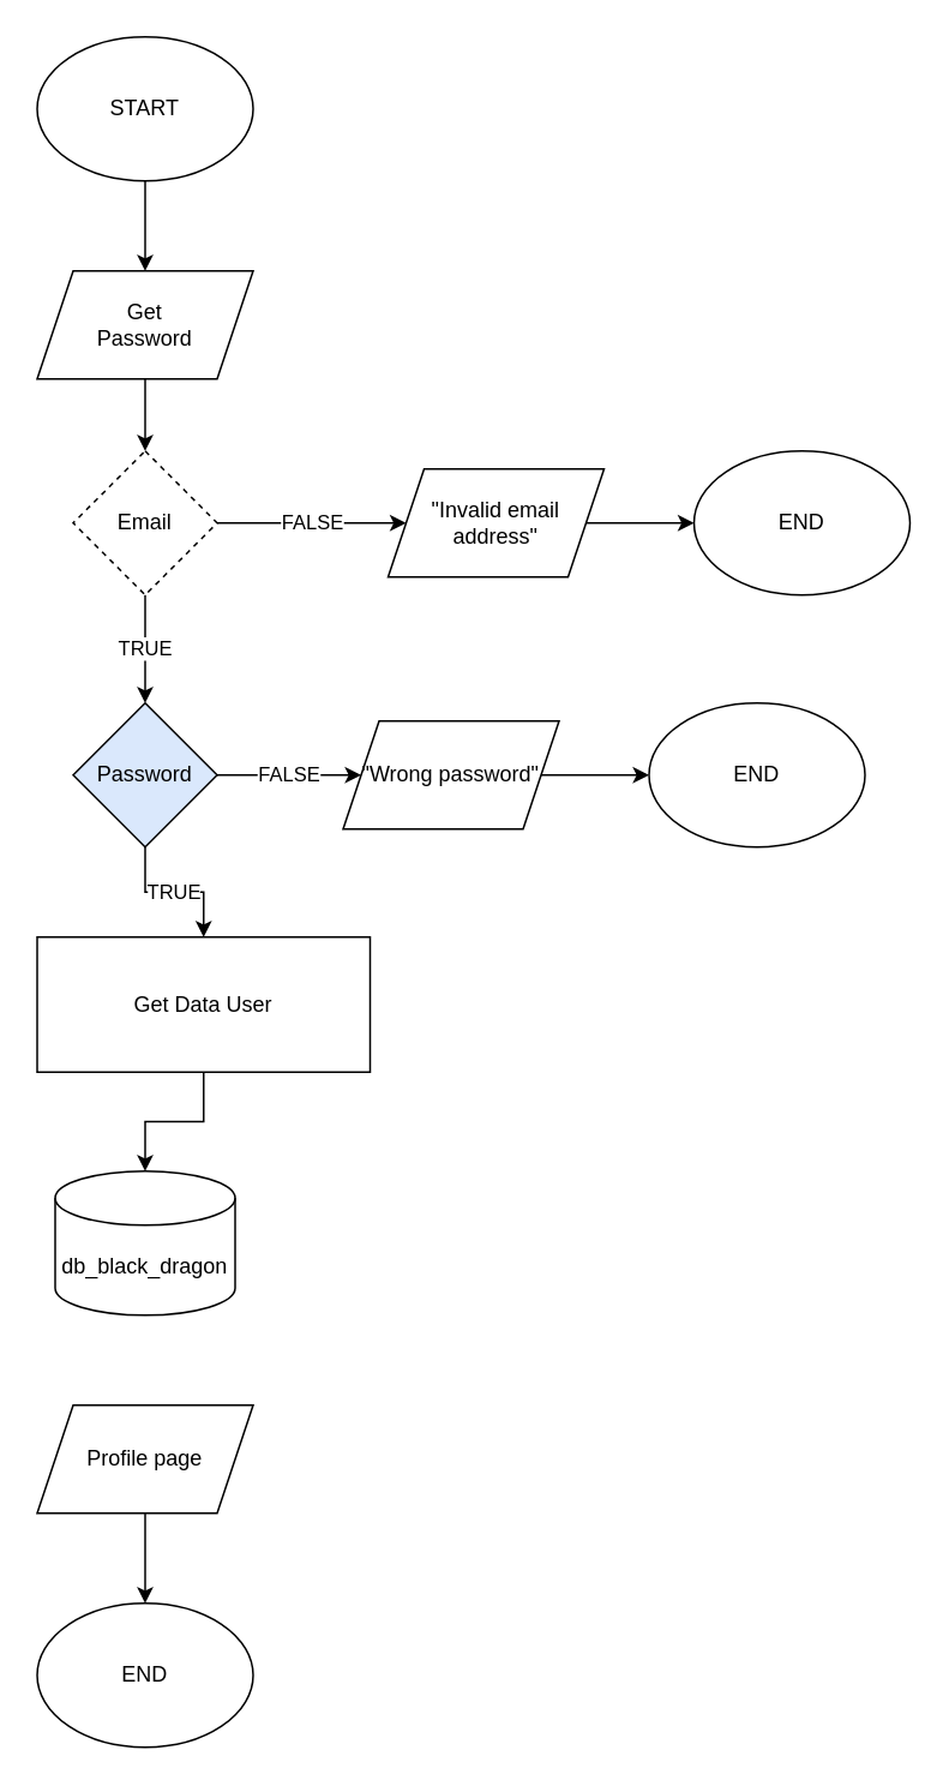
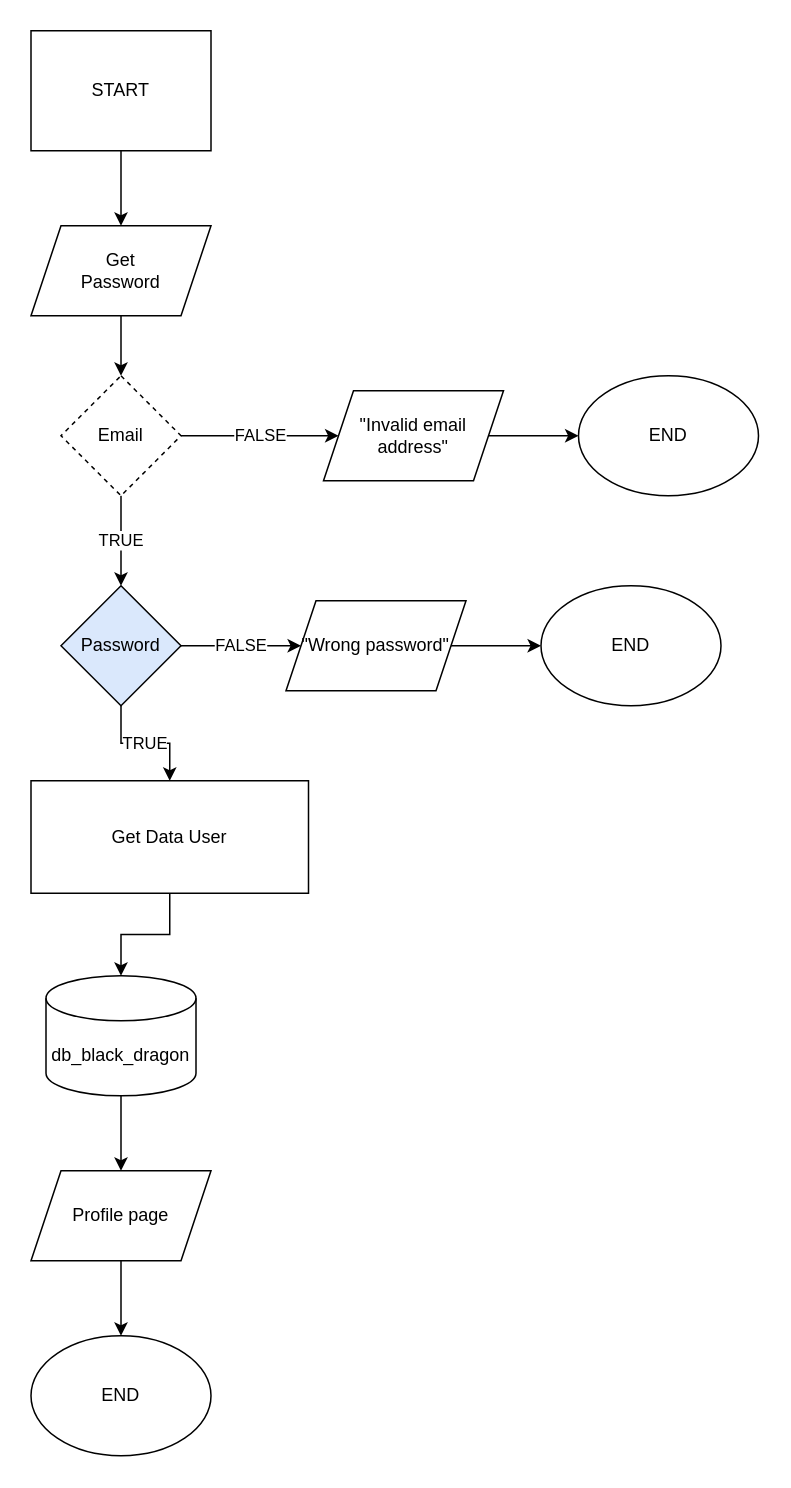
  <mxCell id="0" />
  <mxCell id="1" parent="0" />
  <mxCell id="2" value="" style="edgeStyle=orthogonalEdgeStyle;rounded=0;orthogonalLoop=1;jettySize=auto;html=1;" edge="1" parent="1" source="3" target="5"><mxGeometry relative="1" as="geometry" /></mxCell>
- <mxCell id="3" value="START" style="ellipse;whiteSpace=wrap;html=1;" vertex="1" parent="1"><mxGeometry x="20" y="20" width="120" height="80" as="geometry" /></mxCell>
+ <mxCell id="3" value="START" style="whiteSpace=wrap;html=1;rounded=0;" vertex="1" parent="1"><mxGeometry x="20" y="20" width="120" height="80" as="geometry" /></mxCell>
  <mxCell id="4" value="" style="edgeStyle=orthogonalEdgeStyle;rounded=0;orthogonalLoop=1;jettySize=auto;html=1;" edge="1" parent="1" source="5" target="8"><mxGeometry relative="1" as="geometry" /></mxCell>
  <mxCell id="5" value="Get&lt;br&gt;Password" style="shape=parallelogram;perimeter=parallelogramPerimeter;whiteSpace=wrap;html=1;fixedSize=1;" vertex="1" parent="1"><mxGeometry x="20" y="150" width="120" height="60" as="geometry" /></mxCell>
  <mxCell id="6" value="FALSE" style="edgeStyle=orthogonalEdgeStyle;rounded=0;orthogonalLoop=1;jettySize=auto;html=1;" edge="1" parent="1" source="8" target="10"><mxGeometry relative="1" as="geometry" /></mxCell>
  <mxCell id="7" value="TRUE" style="edgeStyle=orthogonalEdgeStyle;rounded=0;orthogonalLoop=1;jettySize=auto;html=1;" edge="1" parent="1" source="8" target="14"><mxGeometry relative="1" as="geometry" /></mxCell>
  <mxCell id="8" value="Email" style="rhombus;whiteSpace=wrap;html=1;dashed=1;" vertex="1" parent="1"><mxGeometry x="40" y="250" width="80" height="80" as="geometry" /></mxCell>
  <mxCell id="9" value="" style="edgeStyle=orthogonalEdgeStyle;rounded=0;orthogonalLoop=1;jettySize=auto;html=1;" edge="1" parent="1" source="10" target="11"><mxGeometry relative="1" as="geometry" /></mxCell>
  <mxCell id="10" value="&quot;Invalid email address&quot;" style="shape=parallelogram;perimeter=parallelogramPerimeter;whiteSpace=wrap;html=1;fixedSize=1;" vertex="1" parent="1"><mxGeometry x="215" y="260" width="120" height="60" as="geometry" /></mxCell>
  <mxCell id="11" value="END" style="ellipse;whiteSpace=wrap;html=1;" vertex="1" parent="1"><mxGeometry x="385" y="250" width="120" height="80" as="geometry" /></mxCell>
  <mxCell id="12" value="TRUE" style="edgeStyle=orthogonalEdgeStyle;rounded=0;orthogonalLoop=1;jettySize=auto;html=1;" edge="1" parent="1" source="14" target="16"><mxGeometry relative="1" as="geometry" /></mxCell>
  <mxCell id="13" value="FALSE" style="edgeStyle=orthogonalEdgeStyle;rounded=0;orthogonalLoop=1;jettySize=auto;html=1;" edge="1" parent="1" source="14" target="18"><mxGeometry relative="1" as="geometry" /></mxCell>
  <mxCell id="14" value="Password" style="rhombus;whiteSpace=wrap;html=1;fillColor=#dae8fc;" vertex="1" parent="1"><mxGeometry x="40" y="390" width="80" height="80" as="geometry" /></mxCell>
  <mxCell id="15" value="" style="edgeStyle=orthogonalEdgeStyle;rounded=0;orthogonalLoop=1;jettySize=auto;html=1;" edge="1" parent="1" source="16" target="21"><mxGeometry relative="1" as="geometry" /></mxCell>
  <mxCell id="16" value="Get Data User" style="rounded=0;whiteSpace=wrap;html=1;" vertex="1" parent="1"><mxGeometry x="20" y="520" width="185" height="75" as="geometry" /></mxCell>
  <mxCell id="17" value="" style="edgeStyle=orthogonalEdgeStyle;rounded=0;orthogonalLoop=1;jettySize=auto;html=1;" edge="1" parent="1" source="18" target="19"><mxGeometry relative="1" as="geometry" /></mxCell>
  <mxCell id="18" value="&quot;Wrong password&quot;" style="shape=parallelogram;perimeter=parallelogramPerimeter;whiteSpace=wrap;html=1;fixedSize=1;" vertex="1" parent="1"><mxGeometry x="190" y="400" width="120" height="60" as="geometry" /></mxCell>
  <mxCell id="19" value="END" style="ellipse;whiteSpace=wrap;html=1;" vertex="1" parent="1"><mxGeometry x="360" y="390" width="120" height="80" as="geometry" /></mxCell>
+ <mxCell id="20" value="" style="edgeStyle=orthogonalEdgeStyle;rounded=0;orthogonalLoop=1;jettySize=auto;html=1;" edge="1" parent="1" source="21" target="23"><mxGeometry relative="1" as="geometry" /></mxCell>
  <mxCell id="21" value="db_black_dragon" style="shape=cylinder3;whiteSpace=wrap;html=1;boundedLbl=1;backgroundOutline=1;size=15;" vertex="1" parent="1"><mxGeometry x="30" y="650" width="100" height="80" as="geometry" /></mxCell>
  <mxCell id="22" value="" style="edgeStyle=orthogonalEdgeStyle;rounded=0;orthogonalLoop=1;jettySize=auto;html=1;" edge="1" parent="1" source="23" target="24"><mxGeometry relative="1" as="geometry" /></mxCell>
  <mxCell id="23" value="Profile page" style="shape=parallelogram;perimeter=parallelogramPerimeter;whiteSpace=wrap;html=1;fixedSize=1;" vertex="1" parent="1"><mxGeometry x="20" y="780" width="120" height="60" as="geometry" /></mxCell>
  <mxCell id="24" value="END" style="ellipse;whiteSpace=wrap;html=1;" vertex="1" parent="1"><mxGeometry x="20" y="890" width="120" height="80" as="geometry" /></mxCell>
